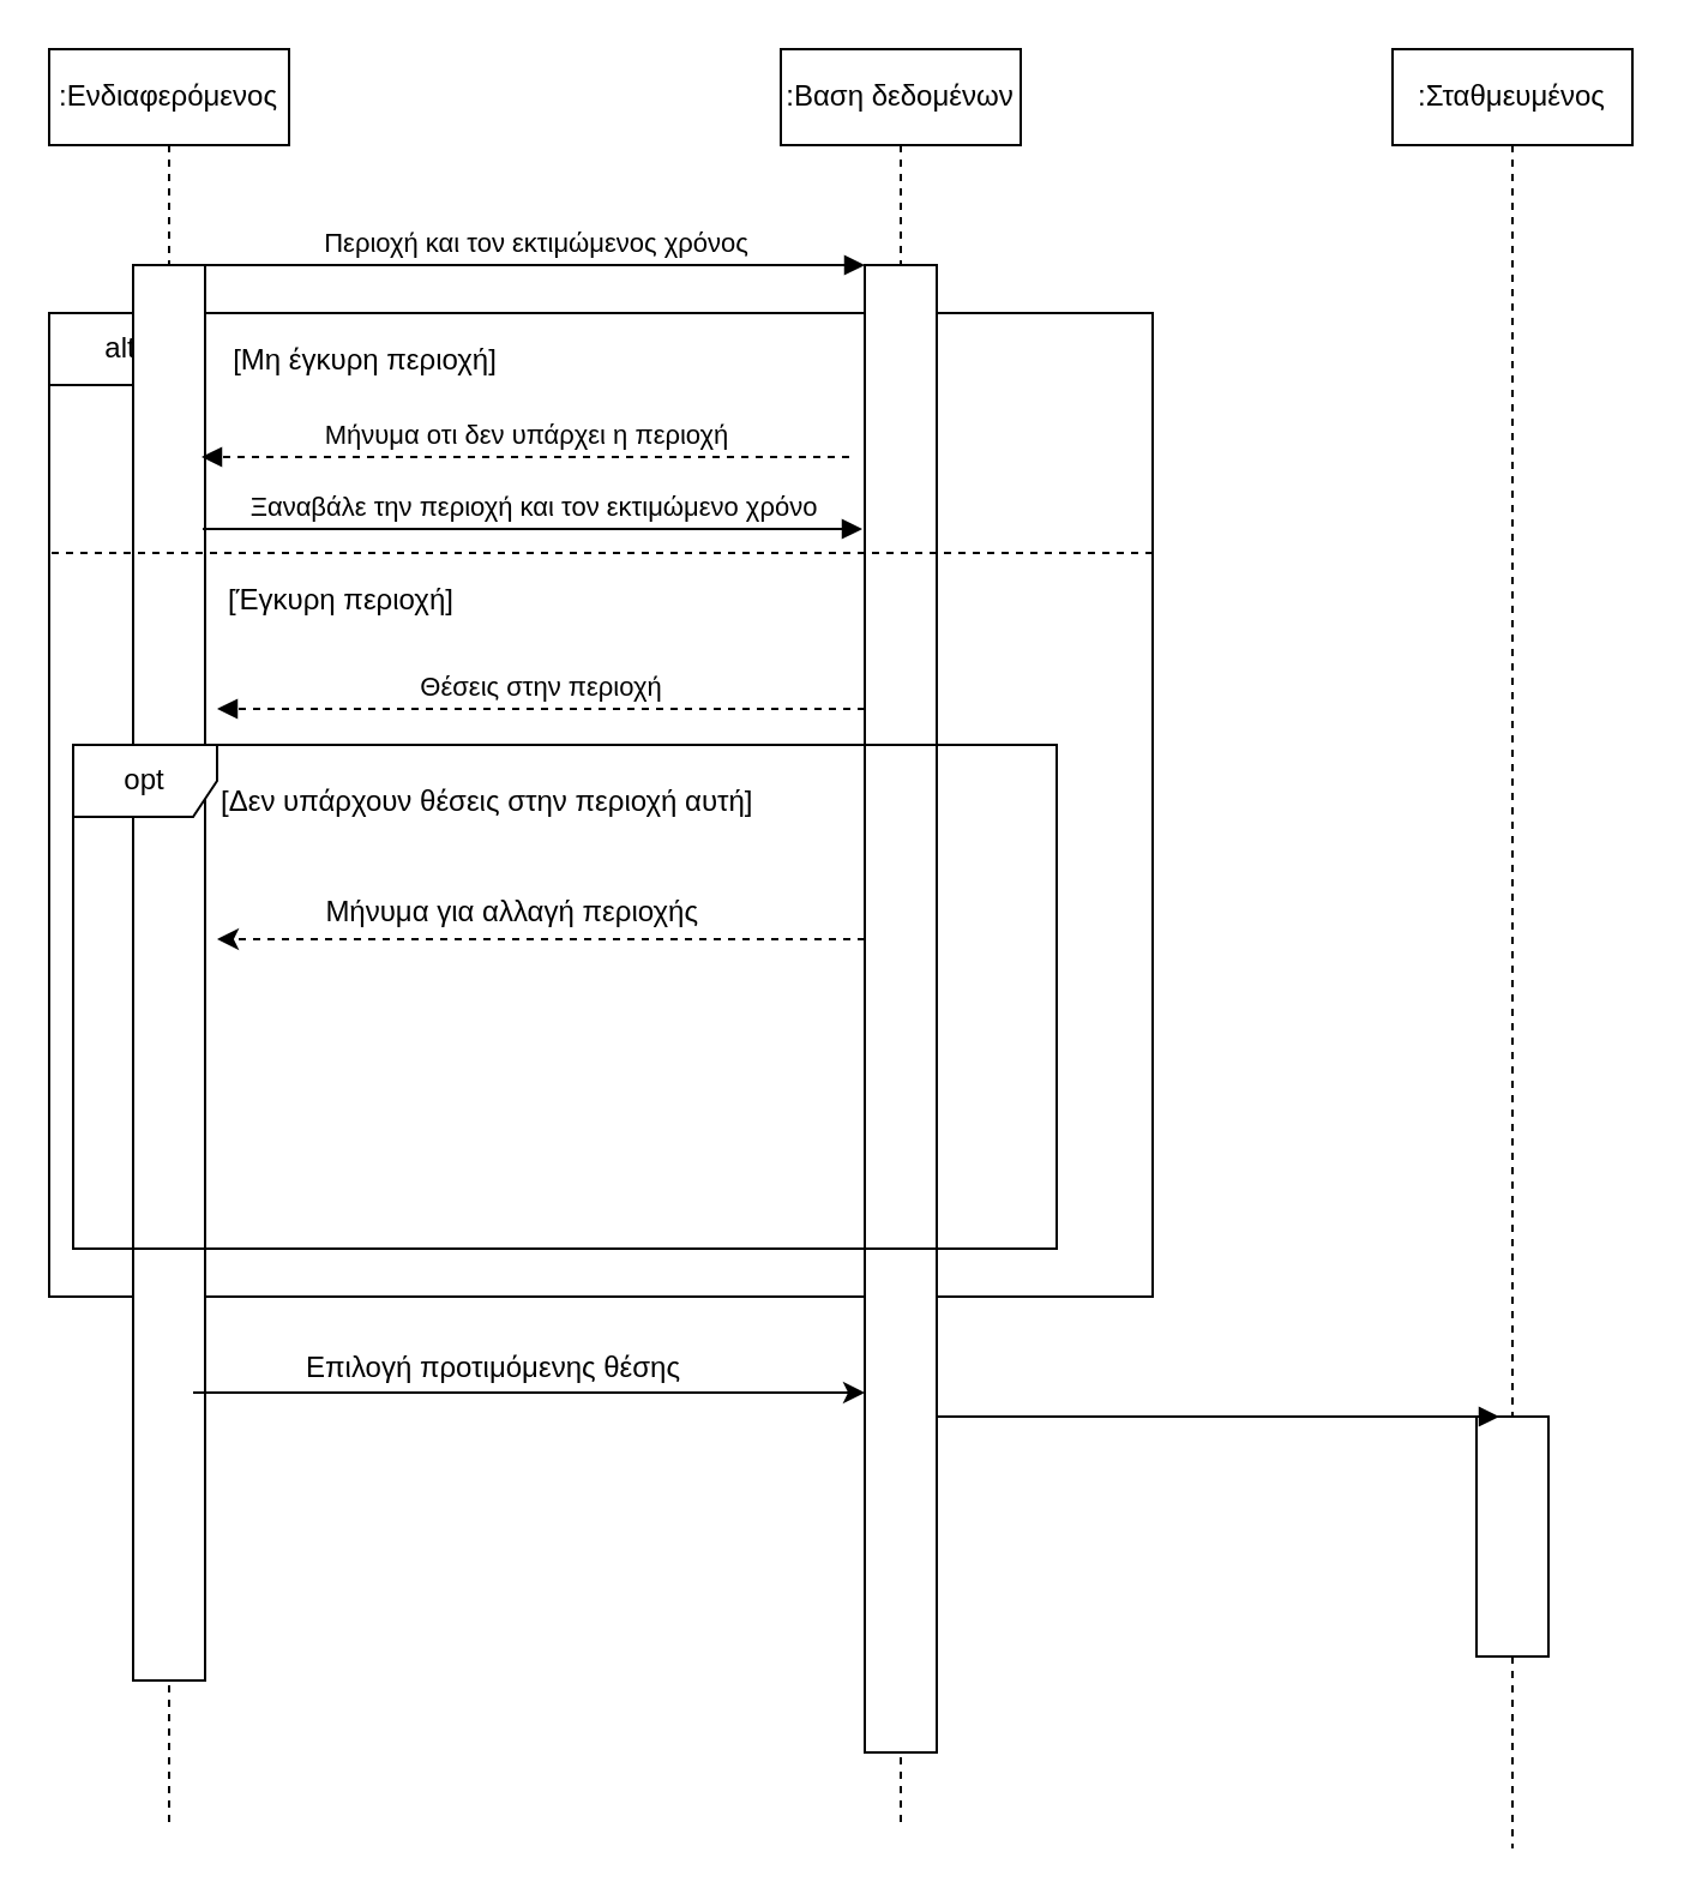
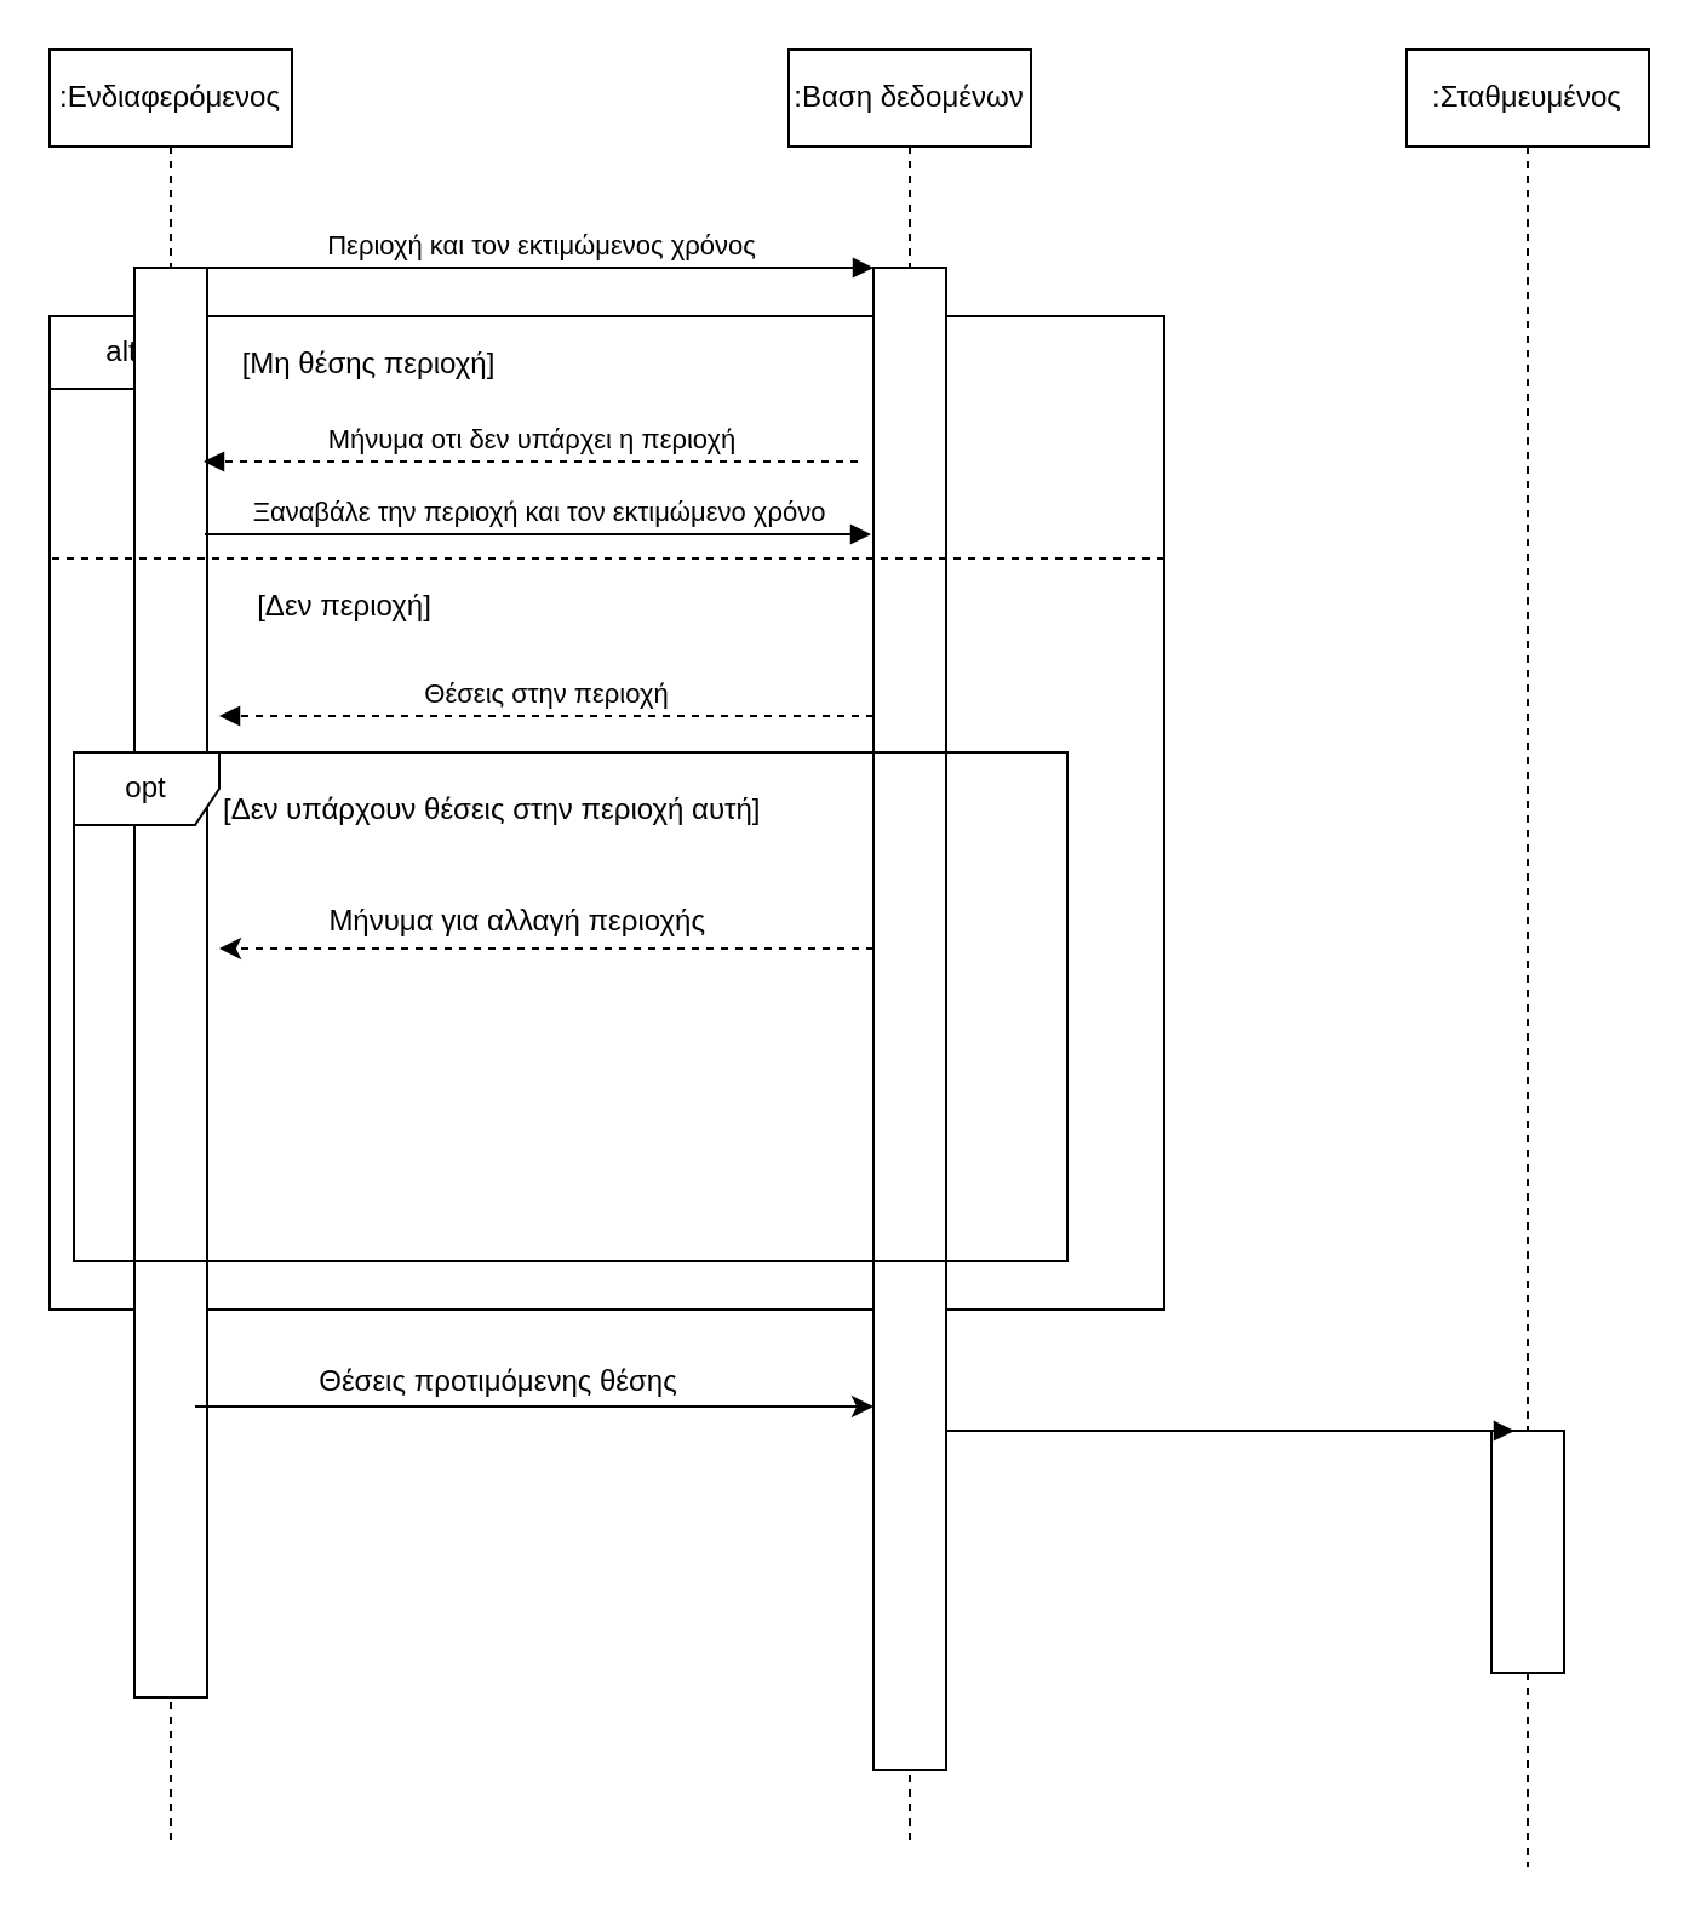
  <mxCell id="0" />
  <mxCell id="1" parent="0" />
  <mxCell id="2" value="alt" style="shape=umlFrame;whiteSpace=wrap;html=1;" parent="1" vertex="1"><mxGeometry x="20" y="130" width="460" height="410" as="geometry" /></mxCell>
  <mxCell id="3" value=":Σταθμευμένος " style="shape=umlLifeline;perimeter=lifelinePerimeter;whiteSpace=wrap;html=1;container=1;collapsible=0;recursiveResize=0;outlineConnect=0;" parent="1" vertex="1"><mxGeometry x="580" y="20" width="100" height="750" as="geometry" /></mxCell>
  <mxCell id="4" value="" style="rounded=0;whiteSpace=wrap;html=1;" parent="3" vertex="1"><mxGeometry x="35" y="570" width="30" height="100" as="geometry" /></mxCell>
  <mxCell id="5" value=":Βαση δεδομένων" style="shape=umlLifeline;perimeter=lifelinePerimeter;whiteSpace=wrap;html=1;container=1;collapsible=0;recursiveResize=0;outlineConnect=0;" parent="1" vertex="1"><mxGeometry x="325" y="20" width="100" height="740" as="geometry" /></mxCell>
  <mxCell id="6" value="" style="rounded=0;whiteSpace=wrap;html=1;" parent="5" vertex="1"><mxGeometry x="35" y="90" width="30" height="620" as="geometry" /></mxCell>
  <mxCell id="7" value=":Ενδιαφερόμενος " style="shape=umlLifeline;perimeter=lifelinePerimeter;whiteSpace=wrap;html=1;container=1;collapsible=0;recursiveResize=0;outlineConnect=0;" parent="1" vertex="1"><mxGeometry x="20" y="20" width="100" height="740" as="geometry" /></mxCell>
  <mxCell id="8" value="" style="rounded=0;whiteSpace=wrap;html=1;" parent="7" vertex="1"><mxGeometry x="35" y="90" width="30" height="590" as="geometry" /></mxCell>
  <mxCell id="9" value=" Περιοχή και τον εκτιμώμενος χρόνος" style="html=1;verticalAlign=bottom;endArrow=block;exitX=1;exitY=0;exitDx=0;exitDy=0;" parent="1" source="8" edge="1"><mxGeometry width="80" relative="1" as="geometry"><mxPoint x="90" y="110" as="sourcePoint" /><mxPoint x="360" y="110" as="targetPoint" /></mxGeometry></mxCell>
  <mxCell id="10" value="Θέσεις στην περιοχή" style="html=1;verticalAlign=bottom;endArrow=block;dashed=1;" parent="1" edge="1"><mxGeometry width="80" relative="1" as="geometry"><mxPoint x="360" y="295" as="sourcePoint" /><mxPoint x="90" y="295" as="targetPoint" /></mxGeometry></mxCell>
  <mxCell id="11" value="" style="endArrow=classic;html=1;" parent="1" edge="1"><mxGeometry width="50" height="50" relative="1" as="geometry"><mxPoint x="80" y="580" as="sourcePoint" /><mxPoint x="360" y="580" as="targetPoint" /></mxGeometry></mxCell>
- <mxCell id="12" value="Επιλογή προτιμόμενης θέσης" style="text;html=1;align=center;verticalAlign=middle;resizable=0;points=[];autosize=1;" parent="1" vertex="1"><mxGeometry x="120" y="560" width="170" height="20" as="geometry" /></mxCell>
+ <mxCell id="12" value="Θέσεις προτιμόμενης θέσης" style="text;html=1;align=center;verticalAlign=middle;resizable=0;points=[];autosize=1;" parent="1" vertex="1"><mxGeometry x="120" y="560" width="170" height="20" as="geometry" /></mxCell>
  <mxCell id="13" value="" style="endArrow=classic;html=1;dashed=1;" parent="1" edge="1"><mxGeometry width="50" height="50" relative="1" as="geometry"><mxPoint x="360" y="391" as="sourcePoint" /><mxPoint x="90" y="391" as="targetPoint" /></mxGeometry></mxCell>
- <mxCell id="14" value="[Μη έγκυρη περιοχή]" style="text;html=1;strokeColor=none;fillColor=none;align=center;verticalAlign=middle;whiteSpace=wrap;rounded=0;" parent="1" vertex="1"><mxGeometry x="90" y="140" width="124" height="20" as="geometry" /></mxCell>
- <mxCell id="15" value="[Έγκυρη&amp;nbsp;περιοχή]" style="text;html=1;strokeColor=none;fillColor=none;align=center;verticalAlign=middle;whiteSpace=wrap;rounded=0;" parent="1" vertex="1"><mxGeometry x="80" y="240" width="124" height="20" as="geometry" /></mxCell>
+ <mxCell id="14" value="[Μη θέσης περιοχή]" style="text;html=1;strokeColor=none;fillColor=none;align=center;verticalAlign=middle;whiteSpace=wrap;rounded=0;" parent="1" vertex="1"><mxGeometry x="90" y="140" width="124" height="20" as="geometry" /></mxCell>
+ <mxCell id="15" value="[Δεν&amp;nbsp;περιοχή]" style="text;html=1;strokeColor=none;fillColor=none;align=center;verticalAlign=middle;whiteSpace=wrap;rounded=0;" parent="1" vertex="1"><mxGeometry x="80" y="240" width="124" height="20" as="geometry" /></mxCell>
  <mxCell id="16" value="[Δεν υπάρχουν θέσεις στην περιοχή αυτή]" style="text;html=1;" parent="1" vertex="1"><mxGeometry x="90" y="320" width="140" height="20" as="geometry" /></mxCell>
  <mxCell id="17" value="Μήνυμα για αλλαγή περιοχής&amp;nbsp;" style="text;html=1;strokeColor=none;fillColor=none;align=center;verticalAlign=middle;whiteSpace=wrap;rounded=0;" parent="1" vertex="1"><mxGeometry x="120" y="370" width="190" height="20" as="geometry" /></mxCell>
  <mxCell id="18" value="" style="endArrow=block;endFill=1;endSize=6;html=1;" parent="1" edge="1"><mxGeometry width="100" relative="1" as="geometry"><mxPoint x="390" y="590" as="sourcePoint" /><mxPoint x="624.5" y="590" as="targetPoint" /></mxGeometry></mxCell>
  <mxCell id="19" value="Μήνυμα οτι δεν υπάρχει η περιοχή" style="html=1;verticalAlign=bottom;endArrow=block;dashed=1;" parent="1" edge="1"><mxGeometry width="80" relative="1" as="geometry"><mxPoint x="353.5" y="190" as="sourcePoint" /><mxPoint x="83.5" y="190" as="targetPoint" /></mxGeometry></mxCell>
  <mxCell id="20" value="Ξαναβάλε την περιοχή και τον εκτιμώμενο χρόνο" style="html=1;verticalAlign=bottom;endArrow=block;" parent="1" edge="1"><mxGeometry width="80" relative="1" as="geometry"><mxPoint x="84" y="220" as="sourcePoint" /><mxPoint x="359" y="220" as="targetPoint" /></mxGeometry></mxCell>
  <mxCell id="21" value="" style="endArrow=none;dashed=1;html=1;" parent="1" edge="1"><mxGeometry width="50" height="50" relative="1" as="geometry"><mxPoint x="21" y="230" as="sourcePoint" /><mxPoint x="480" y="230" as="targetPoint" /></mxGeometry></mxCell>
  <mxCell id="22" value="opt" style="shape=umlFrame;whiteSpace=wrap;html=1;" parent="1" vertex="1"><mxGeometry x="30" y="310" width="410" height="210" as="geometry" /></mxCell>
